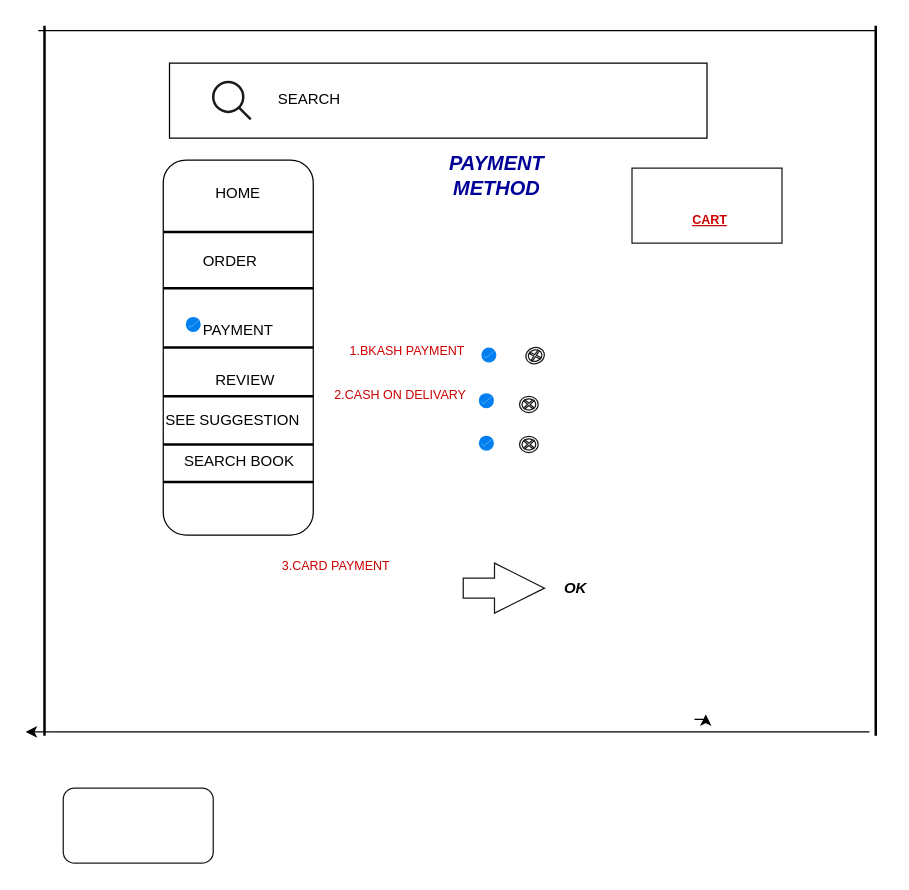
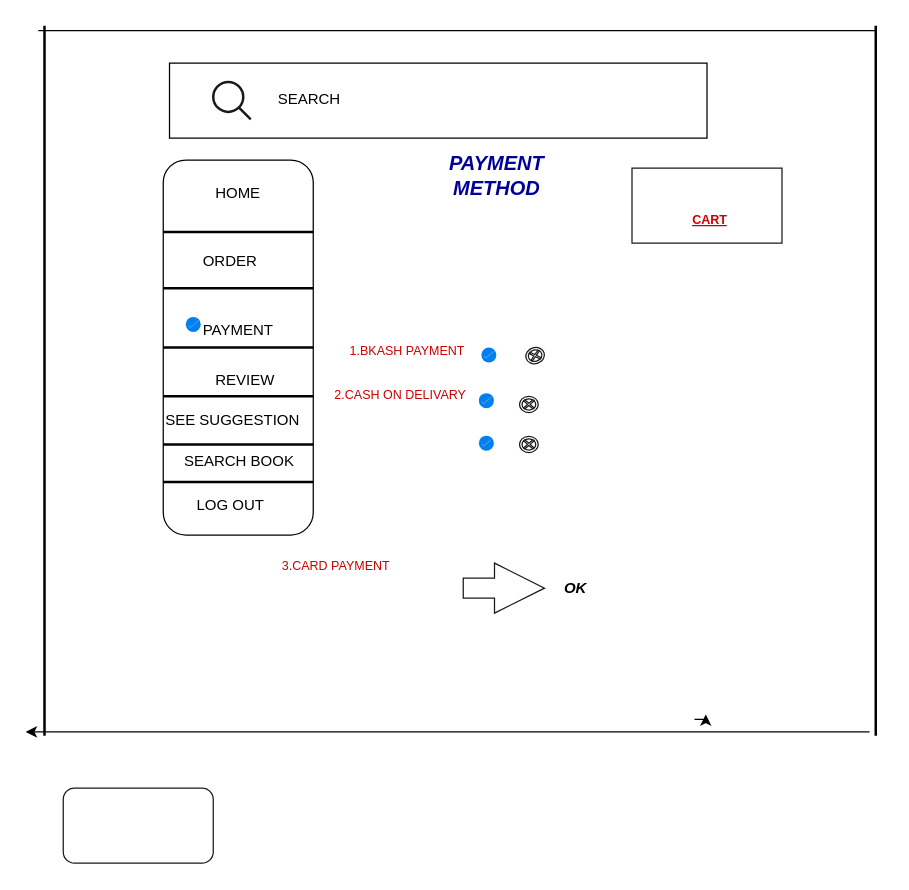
  <mxCell id="0" />
  <mxCell id="1" parent="0" />
  <mxCell id="2" value="" style="rounded=0;whiteSpace=wrap;html=1;" parent="1" vertex="1"><mxGeometry x="135" y="50" width="430" height="60" as="geometry" /></mxCell>
  <mxCell id="3" value="" style="rounded=1;whiteSpace=wrap;html=1;" parent="1" vertex="1"><mxGeometry x="130" y="127.5" width="120" height="300" as="geometry" /></mxCell>
  <mxCell id="4" value="" style="line;strokeWidth=2;html=1;" parent="1" vertex="1"><mxGeometry x="130" y="180" width="120" height="10" as="geometry" /></mxCell>
  <mxCell id="5" value="" style="line;strokeWidth=2;html=1;" parent="1" vertex="1"><mxGeometry x="130" y="225" width="120" height="10" as="geometry" /></mxCell>
  <mxCell id="6" value="" style="line;strokeWidth=2;html=1;" parent="1" vertex="1"><mxGeometry x="130" y="272.5" width="120" height="10" as="geometry" /></mxCell>
  <mxCell id="7" value="" style="line;strokeWidth=2;html=1;" parent="1" vertex="1"><mxGeometry x="130" y="311.5" width="120" height="10" as="geometry" /></mxCell>
  <mxCell id="8" value="" style="line;strokeWidth=2;html=1;" parent="1" vertex="1"><mxGeometry x="130" y="350" width="120" height="10" as="geometry" /></mxCell>
  <mxCell id="9" value="" style="line;strokeWidth=2;html=1;" parent="1" vertex="1"><mxGeometry x="130" y="380" width="120" height="10" as="geometry" /></mxCell>
  <mxCell id="10" value="HOME" style="text;html=1;" parent="1" vertex="1"><mxGeometry x="170" y="140" width="60" height="30" as="geometry" /></mxCell>
  <mxCell id="11" value="ORDER" style="text;html=1;" parent="1" vertex="1"><mxGeometry x="160" y="195" width="70" height="30" as="geometry" /></mxCell>
  <mxCell id="12" value="PAYMENT" style="text;html=1;" parent="1" vertex="1"><mxGeometry x="160" y="250" width="80" height="30" as="geometry" /></mxCell>
  <mxCell id="13" value="REVIEW" style="text;html=1;" parent="1" vertex="1"><mxGeometry x="170" y="290" width="70" height="30" as="geometry" /></mxCell>
  <mxCell id="14" value="SEE SUGGESTION" style="text;html=1;" parent="1" vertex="1"><mxGeometry x="130" y="321.5" width="130" height="30" as="geometry" /></mxCell>
  <mxCell id="15" value="SEARCH BOOK" style="text;html=1;" parent="1" vertex="1"><mxGeometry x="145" y="355" width="110" height="30" as="geometry" /></mxCell>
+ <mxCell id="16" value="LOG OUT" style="text;html=1;" parent="1" vertex="1"><mxGeometry x="155" y="390" width="80" height="30" as="geometry" /></mxCell>
  <mxCell id="17" value="SEARCH" style="text;html=1;" parent="1" vertex="1"><mxGeometry x="220" y="65" width="80" height="30" as="geometry" /></mxCell>
  <mxCell id="18" value="" style="html=1;verticalLabelPosition=bottom;align=center;labelBackgroundColor=#ffffff;verticalAlign=top;strokeWidth=2;strokeColor=#1A1A1A;fillColor=#ffffff;shadow=0;dashed=0;shape=mxgraph.ios7.icons.looking_glass;" parent="1" vertex="1"><mxGeometry x="170" y="65" width="30" height="30" as="geometry" /></mxCell>
  <mxCell id="19" value="" style="html=1;shadow=0;dashed=0;align=center;verticalAlign=middle;shape=mxgraph.arrows2.arrow;dy=0.6;dx=40;notch=0;strokeColor=#1A1A1A;" parent="1" vertex="1"><mxGeometry x="370" y="450" width="65" height="40" as="geometry" /></mxCell>
  <mxCell id="20" value="OK" style="text;html=1;strokeColor=none;fillColor=none;align=center;verticalAlign=middle;whiteSpace=wrap;rounded=0;fontStyle=3" parent="1" vertex="1"><mxGeometry x="440" y="440" width="40" height="60" as="geometry" /></mxCell>
  <mxCell id="21" value="" style="rounded=0;whiteSpace=wrap;html=1;strokeColor=#1A1A1A;align=left;" parent="1" vertex="1"><mxGeometry x="505" y="134" width="120" height="60" as="geometry" /></mxCell>
  <mxCell id="22" value="CART" style="text;html=1;strokeColor=none;fillColor=none;align=center;verticalAlign=middle;whiteSpace=wrap;rounded=0;fontSize=10;fontStyle=5;fontColor=#CC0000;" parent="1" vertex="1"><mxGeometry x="550" y="165" width="35" height="20" as="geometry" /></mxCell>
  <mxCell id="23" style="edgeStyle=orthogonalEdgeStyle;rounded=0;orthogonalLoop=1;jettySize=auto;html=1;exitX=0.5;exitY=1;exitDx=0;exitDy=0;entryX=0.855;entryY=0.855;entryDx=0;entryDy=0;entryPerimeter=0;fontSize=10;fontColor=#CC0000;" parent="1" edge="1"><mxGeometry relative="1" as="geometry"><mxPoint x="555" y="575" as="sourcePoint" /><mxPoint x="564" y="571" as="targetPoint" /></mxGeometry></mxCell>
  <mxCell id="24" value="" style="html=1;verticalLabelPosition=bottom;labelBackgroundColor=#ffffff;verticalAlign=top;shadow=0;dashed=0;strokeWidth=2;shape=mxgraph.ios7.misc.select;fillColor=#0080f0;strokeColor=#ffffff;fontSize=10;fontColor=#CC0000;align=left;" parent="1" vertex="1"><mxGeometry x="148" y="253" width="12" height="12" as="geometry" /></mxCell>
  <mxCell id="25" value="&lt;font color=&quot;#000099&quot; style=&quot;font-size: 16px;&quot;&gt;PAYMENT METHOD&lt;/font&gt;" style="text;html=1;strokeColor=none;fillColor=none;align=center;verticalAlign=middle;whiteSpace=wrap;rounded=0;fontSize=16;fontColor=#CC0000;fontStyle=3;fontFamily=Helvetica;" parent="1" vertex="1"><mxGeometry x="346.5" y="130" width="100" height="20" as="geometry" /></mxCell>
  <mxCell id="26" value="" style="html=1;verticalLabelPosition=bottom;labelBackgroundColor=#ffffff;verticalAlign=top;shadow=0;dashed=0;strokeWidth=2;shape=mxgraph.ios7.misc.select;fillColor=#0080f0;strokeColor=#ffffff;fontFamily=Helvetica;fontSize=10;fontColor=#CC0000;align=left;" parent="1" vertex="1"><mxGeometry x="384.5" y="277.5" width="12" height="12" as="geometry" /></mxCell>
  <mxCell id="27" value="1.BKASH PAYMENT" style="text;html=1;strokeColor=none;fillColor=none;align=center;verticalAlign=middle;whiteSpace=wrap;rounded=0;fontFamily=Helvetica;fontSize=10;fontColor=#CC0000;" parent="1" vertex="1"><mxGeometry x="267.5" y="270" width="115" height="20" as="geometry" /></mxCell>
  <mxCell id="28" value="" style="rounded=1;whiteSpace=wrap;html=1;strokeColor=#1A1A1A;fontFamily=Helvetica;fontSize=10;fontColor=#CC0000;align=left;" parent="1" vertex="1"><mxGeometry x="50" y="630" width="120" height="60" as="geometry" /></mxCell>
  <mxCell id="29" value="2.CASH ON DELIVARY" style="text;html=1;strokeColor=none;fillColor=none;align=center;verticalAlign=middle;whiteSpace=wrap;rounded=0;fontFamily=Helvetica;fontSize=10;fontColor=#CC0000;" parent="1" vertex="1"><mxGeometry x="265" y="305" width="110" height="20" as="geometry" /></mxCell>
  <mxCell id="30" value="3.CARD PAYMENT" style="text;html=1;strokeColor=none;fillColor=none;align=center;verticalAlign=middle;whiteSpace=wrap;rounded=0;fontFamily=Helvetica;fontSize=10;fontColor=#CC0000;" parent="1" vertex="1"><mxGeometry x="215" y="441.5" width="107" height="20" as="geometry" /></mxCell>
  <mxCell id="31" value="" style="html=1;verticalLabelPosition=bottom;labelBackgroundColor=#ffffff;verticalAlign=top;shadow=0;dashed=0;strokeWidth=2;shape=mxgraph.ios7.misc.select;fillColor=#0080f0;strokeColor=#ffffff;fontFamily=Helvetica;fontSize=10;fontColor=#CC0000;align=left;" parent="1" vertex="1"><mxGeometry x="382.5" y="314" width="12" height="12" as="geometry" /></mxCell>
  <mxCell id="32" value="" style="html=1;verticalLabelPosition=bottom;labelBackgroundColor=#ffffff;verticalAlign=top;shadow=0;dashed=0;strokeWidth=2;shape=mxgraph.ios7.misc.select;fillColor=#0080f0;strokeColor=#ffffff;fontFamily=Helvetica;fontSize=10;fontColor=#CC0000;align=left;" parent="1" vertex="1"><mxGeometry x="382.5" y="348" width="12" height="12" as="geometry" /></mxCell>
  <mxCell id="33" value="" style="shape=mxgraph.bpmn.shape;html=1;verticalLabelPosition=bottom;labelBackgroundColor=#ffffff;verticalAlign=top;align=center;perimeter=ellipsePerimeter;outlineConnect=0;outline=boundInt;symbol=cancel;strokeColor=#1A1A1A;fontSize=10;fontColor=#CC0000;" parent="1" vertex="1"><mxGeometry x="415" y="348.5" width="15" height="13" as="geometry" /></mxCell>
  <mxCell id="34" value="" style="shape=mxgraph.bpmn.shape;html=1;verticalLabelPosition=bottom;labelBackgroundColor=#ffffff;verticalAlign=top;align=center;perimeter=ellipsePerimeter;outlineConnect=0;outline=boundInt;symbol=cancel;strokeColor=#1A1A1A;fontSize=10;fontColor=#CC0000;rotation=-15;" parent="1" vertex="1"><mxGeometry x="420" y="277.5" width="15" height="13" as="geometry" /></mxCell>
  <mxCell id="35" value="" style="shape=mxgraph.bpmn.shape;html=1;verticalLabelPosition=bottom;labelBackgroundColor=#ffffff;verticalAlign=top;align=center;perimeter=ellipsePerimeter;outlineConnect=0;outline=boundInt;symbol=cancel;strokeColor=#1A1A1A;fontSize=10;fontColor=#CC0000;" parent="1" vertex="1"><mxGeometry x="415" y="316.5" width="15" height="13" as="geometry" /></mxCell>
  <mxCell id="36" style="edgeStyle=orthogonalEdgeStyle;rounded=0;orthogonalLoop=1;jettySize=auto;html=1;fontFamily=Helvetica;fontSize=16;fontColor=#CC0000;" parent="1" source="37" edge="1"><mxGeometry relative="1" as="geometry"><mxPoint x="20" y="585" as="targetPoint" /></mxGeometry></mxCell>
  <mxCell id="37" value="" style="line;strokeWidth=1;fillColor=none;align=left;verticalAlign=middle;spacingTop=-1;spacingLeft=3;spacingRight=3;rotatable=0;labelPosition=right;points=[];portConstraint=eastwest;fontSize=12;" parent="1" vertex="1"><mxGeometry x="40" y="581" width="655" height="8" as="geometry" /></mxCell>
  <mxCell id="38" value="" style="line;strokeWidth=2;direction=south;html=1;fontFamily=Helvetica;fontSize=16;fontColor=#CC0000;align=left;" parent="1" vertex="1"><mxGeometry x="30" y="20" width="10" height="568" as="geometry" /></mxCell>
  <mxCell id="39" value="" style="line;strokeWidth=1;fillColor=none;align=left;verticalAlign=middle;spacingTop=-1;spacingLeft=3;spacingRight=3;rotatable=0;labelPosition=right;points=[];portConstraint=eastwest;fontSize=12;" parent="1" vertex="1"><mxGeometry x="30" y="20" width="670" height="8" as="geometry" /></mxCell>
  <mxCell id="40" value="" style="line;strokeWidth=1;fillColor=none;align=left;verticalAlign=middle;spacingTop=-1;spacingLeft=3;spacingRight=3;rotatable=0;labelPosition=right;points=[];portConstraint=eastwest;fontSize=12;" parent="1" vertex="1"><mxGeometry x="40" y="540" width="190" as="geometry" /></mxCell>
  <mxCell id="41" value="" style="line;strokeWidth=2;direction=south;html=1;fontFamily=Helvetica;fontSize=16;fontColor=#CC0000;align=left;" parent="1" vertex="1"><mxGeometry x="695" y="20" width="10" height="568" as="geometry" /></mxCell>
